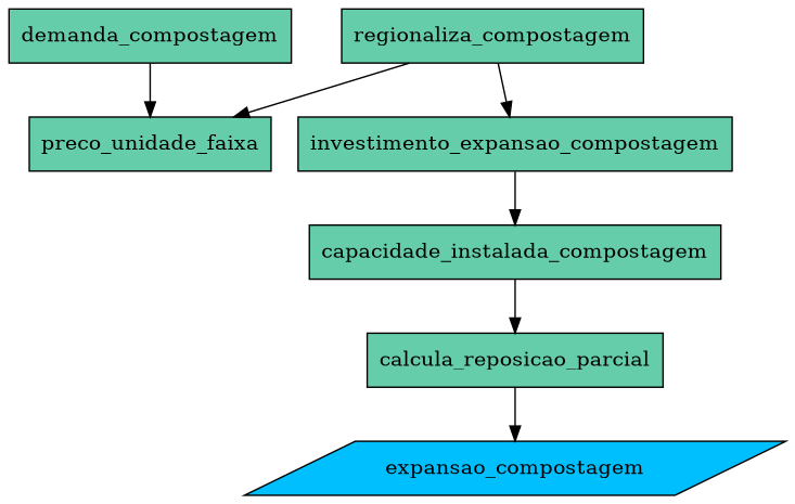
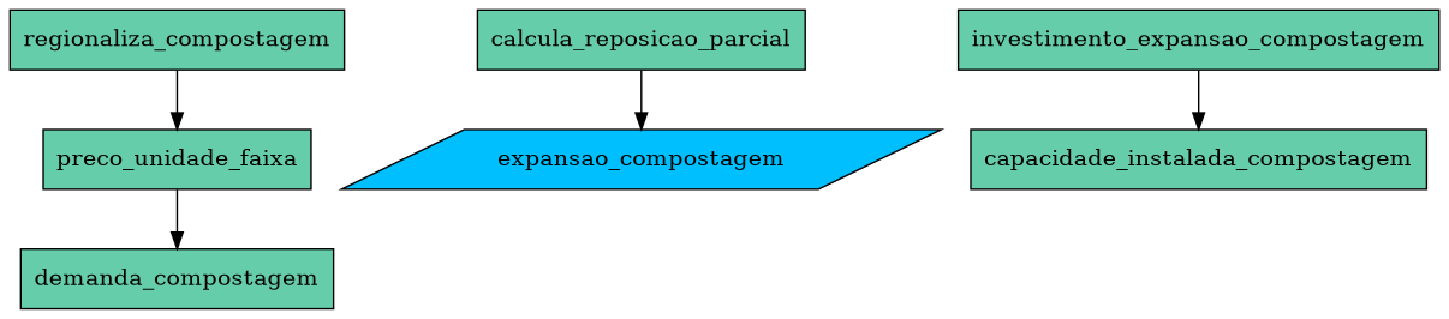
  digraph {
    fontname="Segoe UI"
    node [fillcolor=aquamarine3 shape=box style=filled]
    demanda_compostagem
    preco_unidade_faixa
    expansao_compostagem [fillcolor=deepskyblue shape=parallelogram]
    regionaliza_compostagem
    investimento_expansao_compostagem
    capacidade_instalada_compostagem
    calcula_reposicao_parcial
-   demanda_compostagem -> preco_unidade_faixa
+   preco_unidade_faixa -> demanda_compostagem
    regionaliza_compostagem -> preco_unidade_faixa
-   regionaliza_compostagem -> investimento_expansao_compostagem
    investimento_expansao_compostagem -> capacidade_instalada_compostagem
-   capacidade_instalada_compostagem -> calcula_reposicao_parcial
    calcula_reposicao_parcial -> expansao_compostagem
  }
